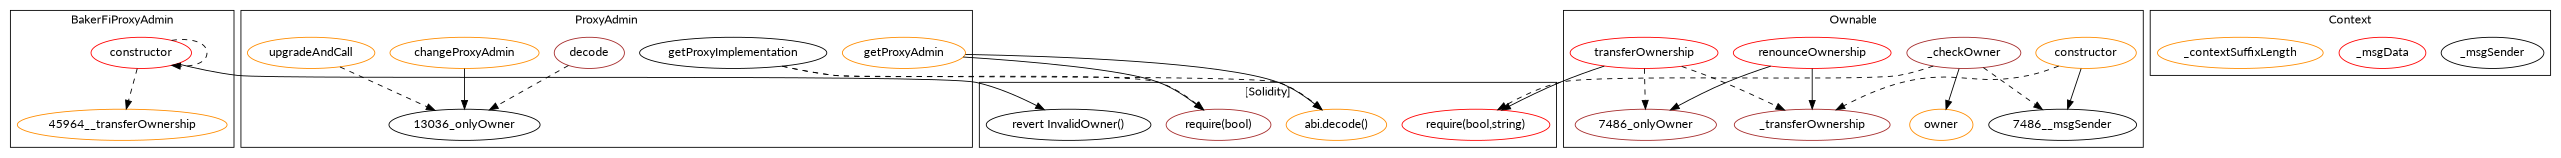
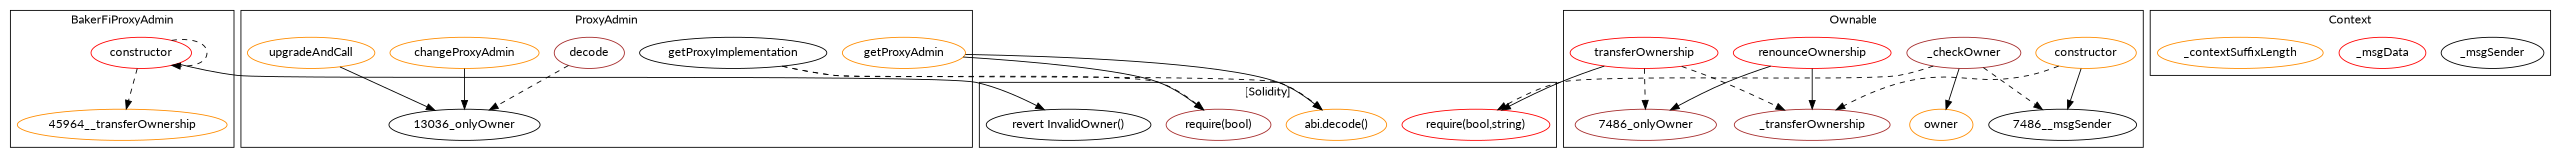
  strict digraph {
    fontname=Lato
    node [color=darkorange fontname=Lato]
    edge [fontname=Lato style=dashed]
    n1 [color=red label=constructor]
    "45964__transferOwnership"
    n3 [color=brown label=decode]
    "13036_onlyOwner" [color=black]
    n5 [label=getProxyAdmin]
    n6 [label=changeProxyAdmin]
    n7 [label=upgradeAndCall]
    n8 [color=black label=getProxyImplementation]
    n9 [color=black label=_msgSender]
    n10 [color=red label=_msgData]
    n11 [label=_contextSuffixLength]
    n12 [label=constructor]
    n13 [color=brown label=_transferOwnership]
    "7486__msgSender" [color=black]
    n15 [color=red label=renounceOwnership]
    "7486_onlyOwner" [color=brown]
    n17 [color=brown label=_checkOwner]
    n18 [label=owner]
    n19 [color=red label=transferOwnership]
    "revert InvalidOwner()" [color=black]
    "require(bool)" [color=brown]
    "abi.decode()"
    "require(bool,string)" [color=red]
    subgraph cluster_1 {
      label=BakerFiProxyAdmin
      n1
      "45964__transferOwnership"
    }
    subgraph cluster_2 {
      label=ProxyAdmin
      n3
      "13036_onlyOwner"
      n5
      n6
      n7
      n8
    }
    subgraph cluster_3 {
      label=Context
      n9
      n10
      n11
    }
    subgraph cluster_4 {
      label=Ownable
      n12
      n13
      "7486__msgSender"
      n15
      "7486_onlyOwner"
      n17
      n18
      n19
    }
    subgraph cluster_5 {
      label="[Solidity]"
      "revert InvalidOwner()"
      "require(bool)"
      "abi.decode()"
      "require(bool,string)"
    }
    n1 -> n1
    n1 -> "45964__transferOwnership"
    n1 -> "revert InvalidOwner()" [style=solid]
    n3 -> "13036_onlyOwner"
    n5 -> "require(bool)" [style=solid]
    n5 -> "abi.decode()" [style=solid]
    n6 -> "13036_onlyOwner" [style=solid]
-   n7 -> "13036_onlyOwner"
+   n7 -> "13036_onlyOwner" [style=solid]
    n8 -> "require(bool)"
    n8 -> "abi.decode()"
    n12 -> n13
    n12 -> "7486__msgSender" [style=solid]
    n15 -> n13 [style=solid]
    n15 -> "7486_onlyOwner" [style=solid]
    n17 -> "7486__msgSender"
    n17 -> n18 [style=solid]
    n17 -> "require(bool,string)"
    n19 -> n13
    n19 -> "7486_onlyOwner"
    n19 -> "require(bool,string)" [style=solid]
  }
